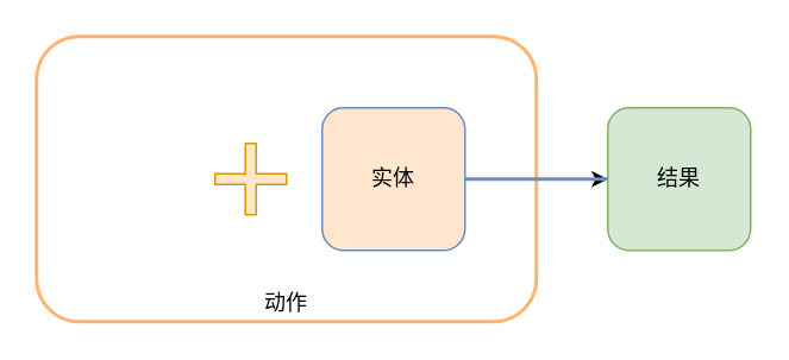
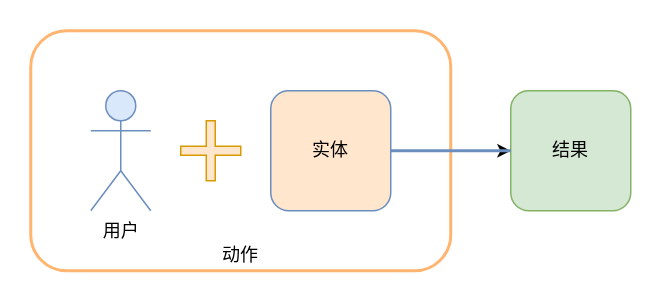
  <mxCell id="0" />
  <mxCell id="1" parent="0" />
  <mxCell id="2" value="" style="group" vertex="1" connectable="0" parent="1"><mxGeometry x="20" y="20" width="400" height="160" as="geometry" /></mxCell>
  <mxCell id="3" value="" style="rounded=1;whiteSpace=wrap;html=1;strokeWidth=2;strokeColor=#FFB570;" vertex="1" parent="2"><mxGeometry width="280" height="160" as="geometry" /></mxCell>
+ <mxCell id="4" value="用户" style="shape=umlActor;verticalLabelPosition=bottom;verticalAlign=top;html=1;outlineConnect=0;fillColor=#dae8fc;strokeColor=#6c8ebf;" vertex="1" parent="2"><mxGeometry x="40" y="40" width="40" height="80" as="geometry" /></mxCell>
  <mxCell id="5" value="实体" style="rounded=1;whiteSpace=wrap;html=1;fillColor=#ffe6cc;strokeColor=#6c8ebf;" vertex="1" parent="2"><mxGeometry x="160" y="40" width="80" height="80" as="geometry" /></mxCell>
  <mxCell id="6" value="结果" style="rounded=1;whiteSpace=wrap;html=1;fillColor=#d5e8d4;strokeColor=#82b366;" vertex="1" parent="2"><mxGeometry x="320" y="40" width="80" height="80" as="geometry" /></mxCell>
  <mxCell id="7" value="" style="edgeStyle=orthogonalEdgeStyle;rounded=0;orthogonalLoop=1;jettySize=auto;html=1;" edge="1" parent="2" source="3" target="6"><mxGeometry relative="1" as="geometry" /></mxCell>
  <mxCell id="8" style="edgeStyle=orthogonalEdgeStyle;rounded=0;orthogonalLoop=1;jettySize=auto;html=1;entryX=0;entryY=0.5;entryDx=0;entryDy=0;strokeWidth=2;fillColor=#dae8fc;strokeColor=#6c8ebf;endArrow=none;" edge="1" parent="2" source="5" target="6"><mxGeometry relative="1" as="geometry" /></mxCell>
  <mxCell id="9" value="动作" style="text;html=1;strokeColor=none;fillColor=none;align=center;verticalAlign=middle;whiteSpace=wrap;rounded=0;" vertex="1" parent="2"><mxGeometry x="120" y="140" width="40" height="20" as="geometry" /></mxCell>
  <mxCell id="10" value="" style="shape=cross;whiteSpace=wrap;html=1;fillColor=#ffe6cc;size=0.15;strokeColor=#d79b00;" vertex="1" parent="2"><mxGeometry x="100" y="60" width="40" height="40" as="geometry" /></mxCell>
